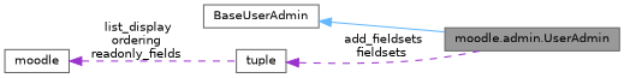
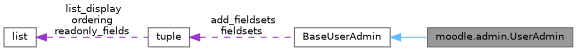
  digraph {
    rankdir=LR
    node [color=gray40 fillcolor=white fontname=Helvetica fontsize=10 shape=box style=filled]
    edge [color=darkorchid3 dir=back fontname=Helvetica fontsize=10 labelfontname=Helvetica labelfontsize=10 style=dashed]
    n1 [fillcolor=grey60 fontcolor=black height=0.2 label="moodle.admin.UserAdmin" width=0.4]
    n2 [height=0.2 label=BaseUserAdmin width=0.4]
-   n3 [height=0.2 label=moodle width=0.4]
+   n3 [height=0.2 label=list width=0.4]
    n4 [height=0.2 label=tuple width=0.4]
    n2 -> n1 [color=steelblue1 style=solid]
    n3 -> n4 [label=" list_display\nordering\nreadonly_fields"]
-   n4 -> n1 [label=" add_fieldsets\nfieldsets"]
+   n4 -> n2 [label=" add_fieldsets\nfieldsets"]
  }
